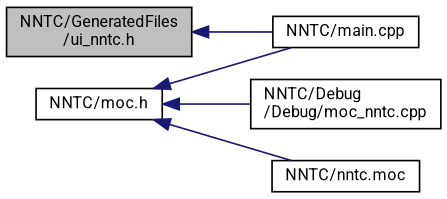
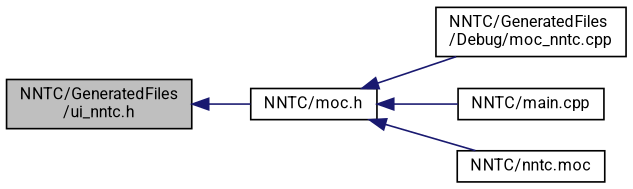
  digraph {
    fontname=Roboto
    rankdir=LR
    node [color=black fillcolor=white fontname=Roboto fontsize=10 shape=record style=filled]
    edge [color=midnightblue dir=back fontname=Roboto fontsize=10 labelfontname=Helvetica labelfontsize=10 style=solid]
    n1 [fillcolor=grey75 fontcolor=black height=0.2 label="NNTC/GeneratedFiles\l/ui_nntc.h" width=0.4]
    n2 [height=0.2 label="NNTC/moc.h" width=0.4]
-   n3 [height=0.2 label="NNTC/Debug\l/Debug/moc_nntc.cpp" width=0.4]
+   n3 [height=0.2 label="NNTC/GeneratedFiles\l/Debug/moc_nntc.cpp" width=0.4]
    n4 [height=0.2 label="NNTC/main.cpp" width=0.4]
    n5 [height=0.2 label="NNTC/nntc.moc" width=0.4]
-   n1 -> n4
+   n1 -> n2
    n2 -> n3
    n2 -> n4
    n2 -> n5
  }
